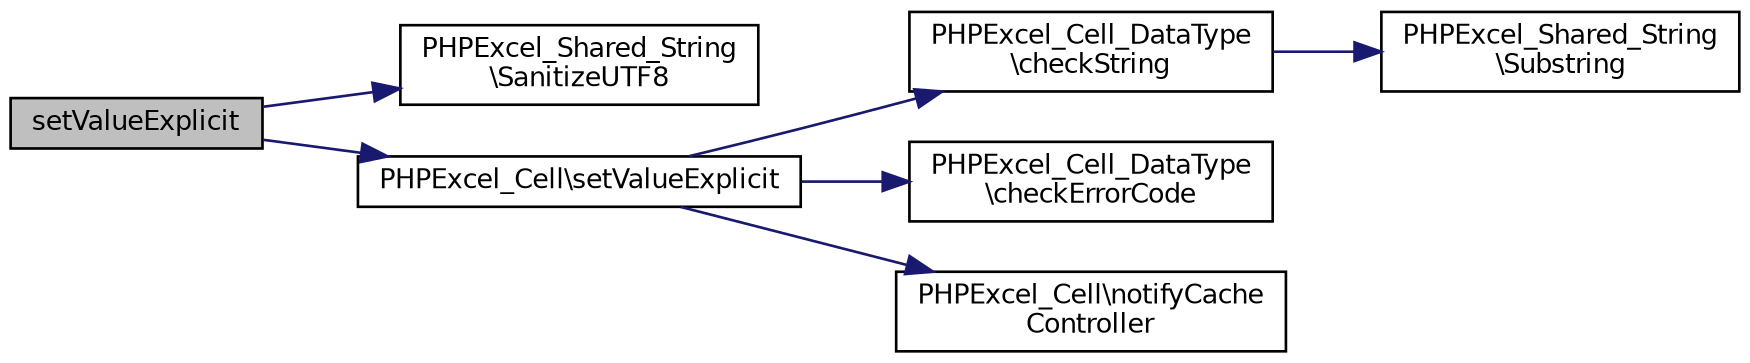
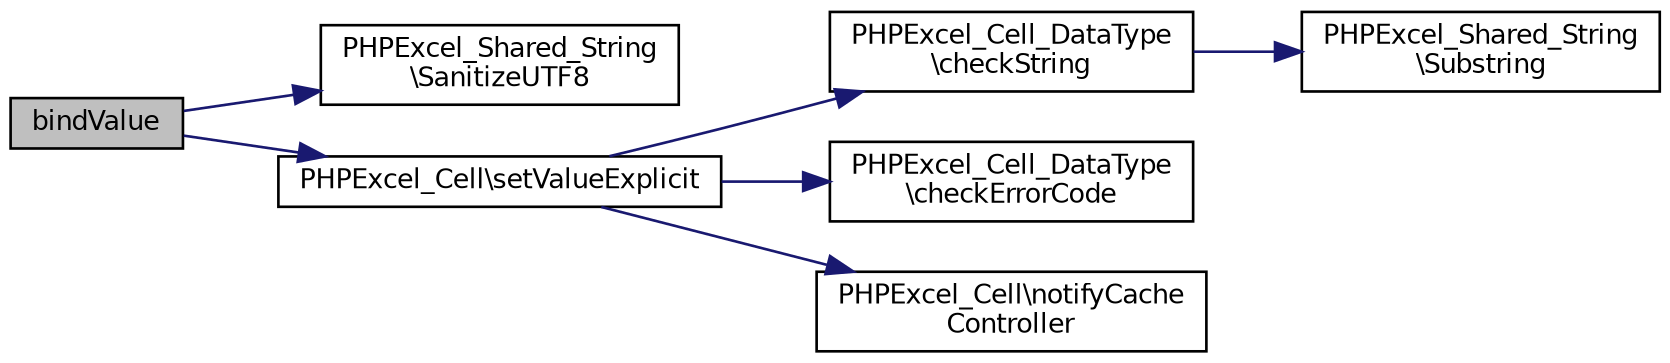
  digraph {
    rankdir=LR
    node [color=black fillcolor=white fontname=Helvetica fontsize=10 shape=record style=filled]
    edge [color=midnightblue fontname=Helvetica fontsize=10 labelfontname=Helvetica labelfontsize=10 style=solid]
-   n1 [fillcolor=grey75 fontcolor=black height=0.2 label=setValueExplicit width=0.4]
+   n1 [fillcolor=grey75 fontcolor=black height=0.2 label=bindValue width=0.4]
    n2 [height=0.2 label="PHPExcel_Shared_String\l\\SanitizeUTF8" width=0.4]
    n3 [height=0.2 label="PHPExcel_Cell\\setValueExplicit" width=0.4]
    n4 [height=0.2 label="PHPExcel_Cell_DataType\l\\checkString" width=0.4]
    n5 [height=0.2 label="PHPExcel_Cell_DataType\l\\checkErrorCode" width=0.4]
    n6 [height=0.2 label="PHPExcel_Cell\\notifyCache\lController" width=0.4]
    n7 [height=0.2 label="PHPExcel_Shared_String\l\\Substring" width=0.4]
    n1 -> n2
    n1 -> n3
    n3 -> n4
    n3 -> n5
    n3 -> n6
    n4 -> n7
  }
